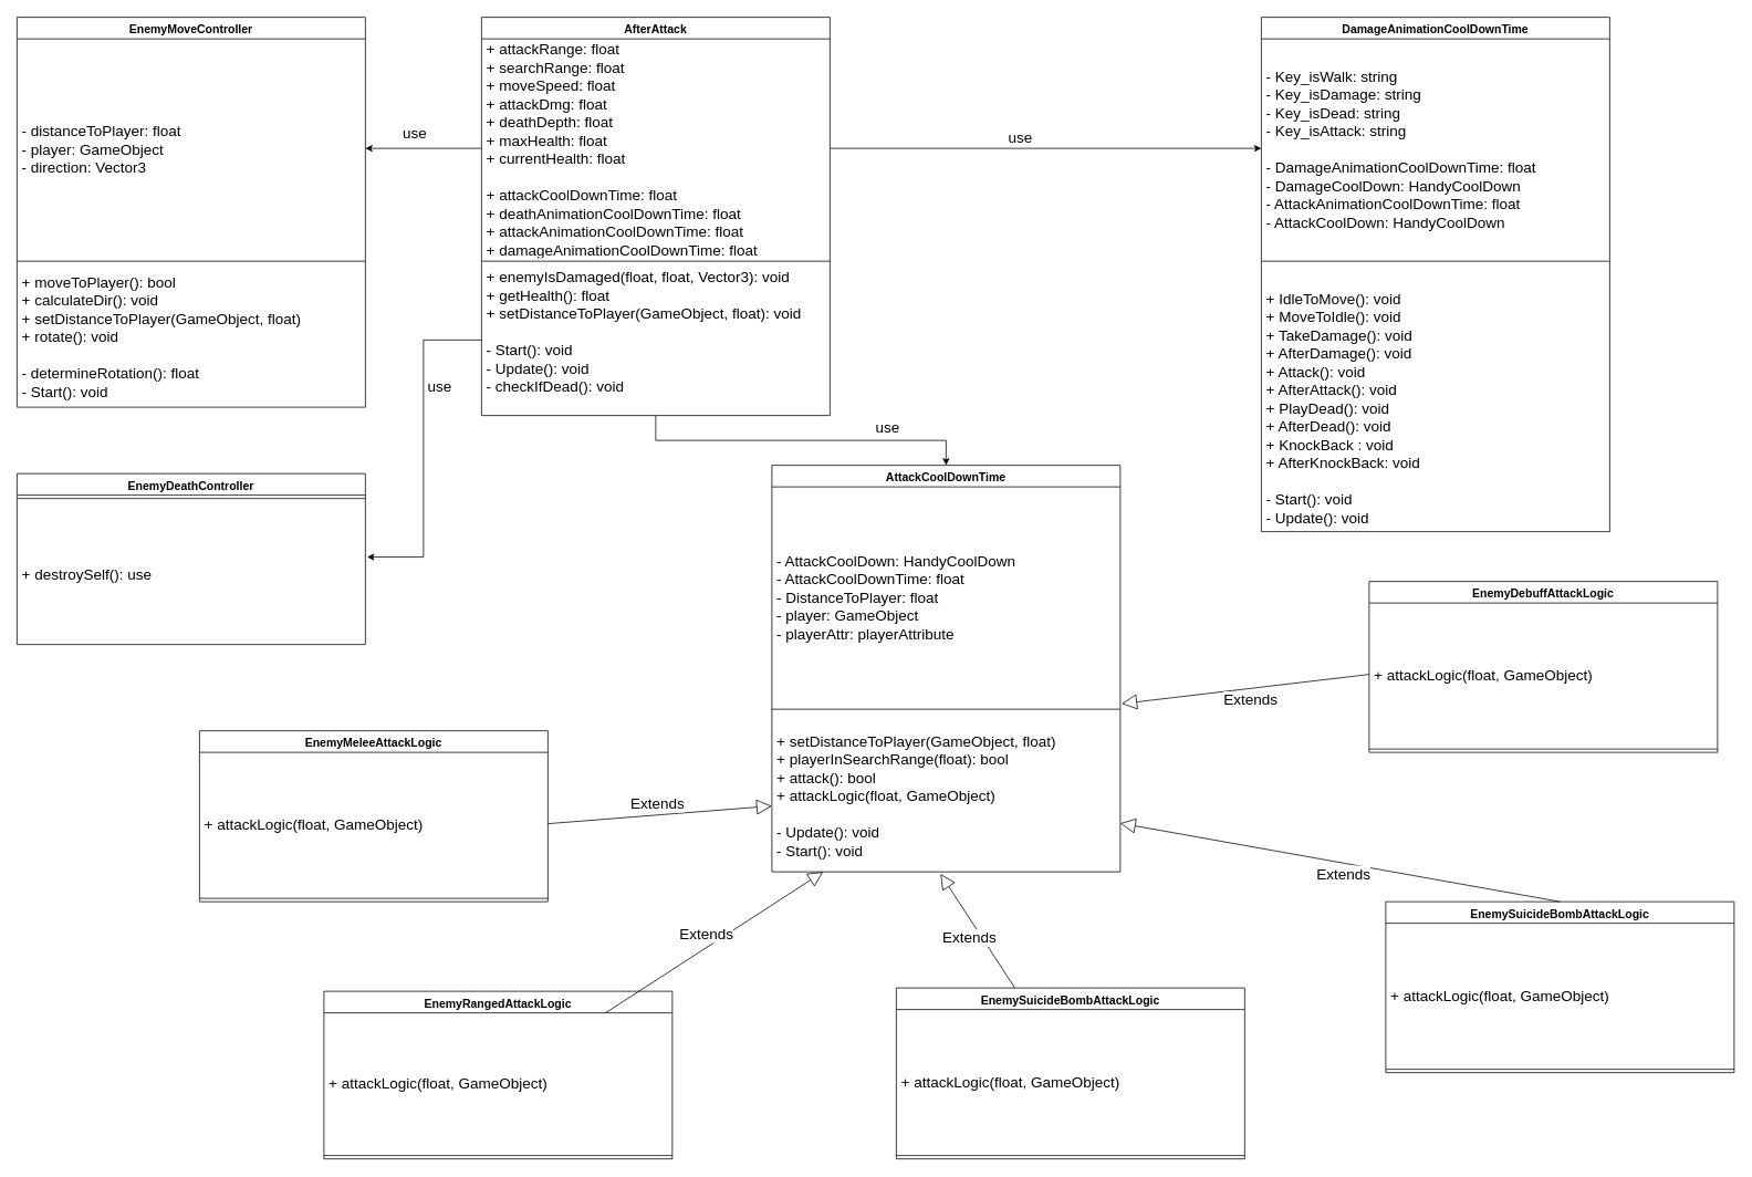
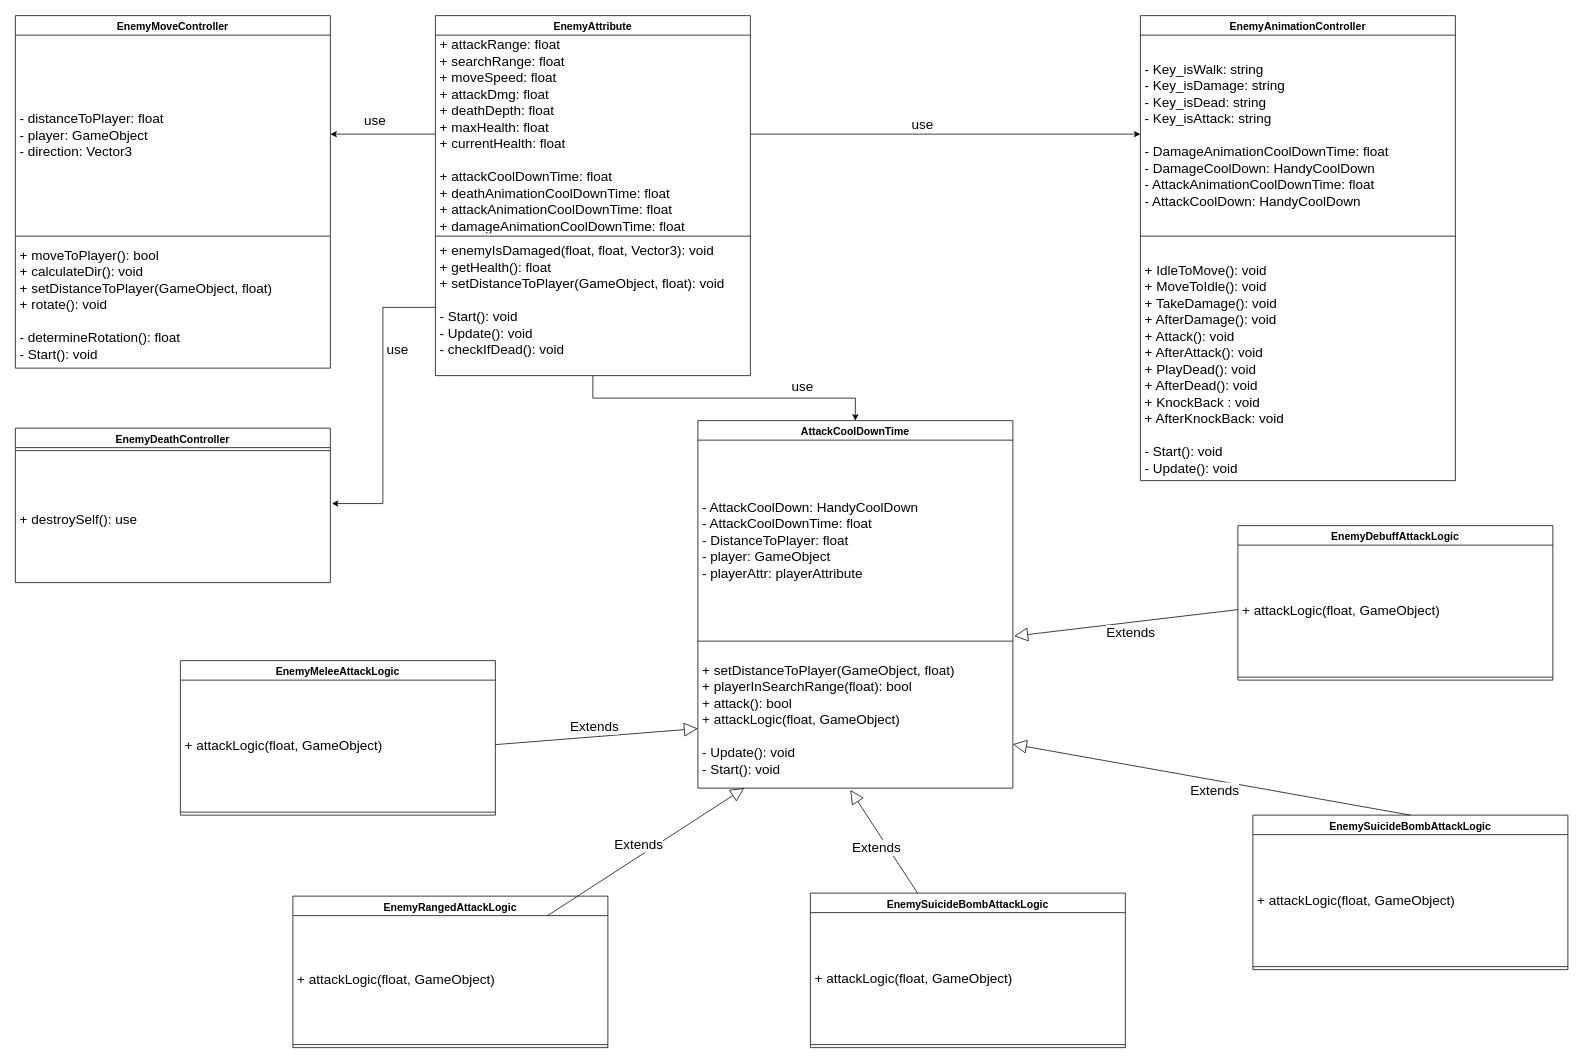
  <mxCell id="0" />
  <mxCell id="1" parent="0" />
  <mxCell id="2" style="edgeStyle=orthogonalEdgeStyle;rounded=0;orthogonalLoop=1;jettySize=auto;html=1;entryX=0.5;entryY=0;entryDx=0;entryDy=0;fontSize=18;" edge="1" parent="1" source="3" target="21"><mxGeometry relative="1" as="geometry" /></mxCell>
- <mxCell id="3" value="AfterAttack" style="swimlane;fontStyle=1;align=center;verticalAlign=top;childLayout=stackLayout;horizontal=1;startSize=26;horizontalStack=0;resizeParent=1;resizeParentMax=0;resizeLast=0;collapsible=1;marginBottom=0;fontSize=14;" vertex="1" parent="1"><mxGeometry x="580" y="20" width="420" height="480" as="geometry" /></mxCell>
+ <mxCell id="3" value="EnemyAttribute" style="swimlane;fontStyle=1;align=center;verticalAlign=top;childLayout=stackLayout;horizontal=1;startSize=26;horizontalStack=0;resizeParent=1;resizeParentMax=0;resizeLast=0;collapsible=1;marginBottom=0;fontSize=14;" vertex="1" parent="1"><mxGeometry x="580" y="20" width="420" height="480" as="geometry" /></mxCell>
  <mxCell id="4" value="+ attackRange: float&#10;+ searchRange: float&#10;+ moveSpeed: float&#10;+ attackDmg: float&#10;+ deathDepth: float&#10;+ maxHealth: float&#10;+ currentHealth: float&#10;&#10;+ attackCoolDownTime: float&#10;+ deathAnimationCoolDownTime: float&#10;+ attackAnimationCoolDownTime: float&#10;+ damageAnimationCoolDownTime: float&#10;- deathCoolDown: HandyCoolDown&#10;" style="text;strokeColor=none;fillColor=none;align=left;verticalAlign=middle;spacingLeft=4;spacingRight=4;overflow=hidden;rotatable=0;points=[[0,0.5],[1,0.5]];portConstraint=eastwest;fontSize=18;" vertex="1" parent="3"><mxGeometry y="26" width="420" height="264" as="geometry" /></mxCell>
  <mxCell id="5" value="" style="line;strokeWidth=1;fillColor=none;align=left;verticalAlign=middle;spacingTop=-1;spacingLeft=3;spacingRight=3;rotatable=0;labelPosition=right;points=[];portConstraint=eastwest;" vertex="1" parent="3"><mxGeometry y="290" width="420" height="8" as="geometry" /></mxCell>
  <mxCell id="6" value="+ enemyIsDamaged(float, float, Vector3): void&#10;+ getHealth(): float&#10;+ setDistanceToPlayer(GameObject, float): void&#10;&#10;- Start(): void&#10;- Update(): void&#10;- checkIfDead(): void&#10;" style="text;strokeColor=none;fillColor=none;align=left;verticalAlign=middle;spacingLeft=4;spacingRight=4;overflow=hidden;rotatable=0;points=[[0,0.5],[1,0.5]];portConstraint=eastwest;fontSize=18;" vertex="1" parent="3"><mxGeometry y="298" width="420" height="182" as="geometry" /></mxCell>
  <mxCell id="7" value="EnemyMoveController" style="swimlane;fontStyle=1;align=center;verticalAlign=top;childLayout=stackLayout;horizontal=1;startSize=26;horizontalStack=0;resizeParent=1;resizeParentMax=0;resizeLast=0;collapsible=1;marginBottom=0;fontSize=14;" vertex="1" parent="1"><mxGeometry x="20" y="20" width="420" height="470" as="geometry" /></mxCell>
  <mxCell id="8" value="- distanceToPlayer: float&#10;- player: GameObject&#10;- direction: Vector3" style="text;strokeColor=none;fillColor=none;align=left;verticalAlign=middle;spacingLeft=4;spacingRight=4;overflow=hidden;rotatable=0;points=[[0,0.5],[1,0.5]];portConstraint=eastwest;fontSize=18;" vertex="1" parent="7"><mxGeometry y="26" width="420" height="264" as="geometry" /></mxCell>
  <mxCell id="9" value="" style="line;strokeWidth=1;fillColor=none;align=left;verticalAlign=middle;spacingTop=-1;spacingLeft=3;spacingRight=3;rotatable=0;labelPosition=right;points=[];portConstraint=eastwest;" vertex="1" parent="7"><mxGeometry y="290" width="420" height="8" as="geometry" /></mxCell>
  <mxCell id="10" value="+ moveToPlayer(): bool&#10;+ calculateDir(): void&#10;+ setDistanceToPlayer(GameObject, float)&#10;+ rotate(): void&#10;&#10;- determineRotation(): float&#10;- Start(): void" style="text;strokeColor=none;fillColor=none;align=left;verticalAlign=middle;spacingLeft=4;spacingRight=4;overflow=hidden;rotatable=0;points=[[0,0.5],[1,0.5]];portConstraint=eastwest;fontSize=18;" vertex="1" parent="7"><mxGeometry y="298" width="420" height="172" as="geometry" /></mxCell>
  <mxCell id="11" value="EnemyMeleeAttackLogic" style="swimlane;fontStyle=1;align=center;verticalAlign=top;childLayout=stackLayout;horizontal=1;startSize=26;horizontalStack=0;resizeParent=1;resizeParentMax=0;resizeLast=0;collapsible=1;marginBottom=0;fontSize=14;" vertex="1" parent="1"><mxGeometry x="240" y="880" width="420" height="206" as="geometry" /></mxCell>
  <mxCell id="12" value="+ attackLogic(float, GameObject)" style="text;strokeColor=none;fillColor=none;align=left;verticalAlign=middle;spacingLeft=4;spacingRight=4;overflow=hidden;rotatable=0;points=[[0,0.5],[1,0.5]];portConstraint=eastwest;fontSize=18;" vertex="1" parent="11"><mxGeometry y="26" width="420" height="172" as="geometry" /></mxCell>
  <mxCell id="13" value="" style="line;strokeWidth=1;fillColor=none;align=left;verticalAlign=middle;spacingTop=-1;spacingLeft=3;spacingRight=3;rotatable=0;labelPosition=right;points=[];portConstraint=eastwest;" vertex="1" parent="11"><mxGeometry y="198" width="420" height="8" as="geometry" /></mxCell>
- <mxCell id="14" value="DamageAnimationCoolDownTime" style="swimlane;fontStyle=1;align=center;verticalAlign=top;childLayout=stackLayout;horizontal=1;startSize=26;horizontalStack=0;resizeParent=1;resizeParentMax=0;resizeLast=0;collapsible=1;marginBottom=0;fontSize=14;" vertex="1" parent="1"><mxGeometry x="1520" y="20" width="420" height="620" as="geometry" /></mxCell>
+ <mxCell id="14" value="EnemyAnimationController" style="swimlane;fontStyle=1;align=center;verticalAlign=top;childLayout=stackLayout;horizontal=1;startSize=26;horizontalStack=0;resizeParent=1;resizeParentMax=0;resizeLast=0;collapsible=1;marginBottom=0;fontSize=14;" vertex="1" parent="1"><mxGeometry x="1520" y="20" width="420" height="620" as="geometry" /></mxCell>
  <mxCell id="15" value="- Key_isWalk: string&#10;- Key_isDamage: string&#10;- Key_isDead: string&#10;- Key_isAttack: string&#10;&#10;- DamageAnimationCoolDownTime: float&#10;- DamageCoolDown: HandyCoolDown&#10;- AttackAnimationCoolDownTime: float&#10;- AttackCoolDown: HandyCoolDown" style="text;strokeColor=none;fillColor=none;align=left;verticalAlign=middle;spacingLeft=4;spacingRight=4;overflow=hidden;rotatable=0;points=[[0,0.5],[1,0.5]];portConstraint=eastwest;fontSize=18;" vertex="1" parent="14"><mxGeometry y="26" width="420" height="264" as="geometry" /></mxCell>
  <mxCell id="16" value="" style="line;strokeWidth=1;fillColor=none;align=left;verticalAlign=middle;spacingTop=-1;spacingLeft=3;spacingRight=3;rotatable=0;labelPosition=right;points=[];portConstraint=eastwest;" vertex="1" parent="14"><mxGeometry y="290" width="420" height="8" as="geometry" /></mxCell>
  <mxCell id="17" value="&#10;+ IdleToMove(): void&#10;+ MoveToIdle(): void&#10;+ TakeDamage(): void&#10;+ AfterDamage(): void&#10;+ Attack(): void&#10;+ AfterAttack(): void&#10;+ PlayDead(): void&#10;+ AfterDead(): void&#10;+ KnockBack : void&#10;+ AfterKnockBack: void&#10;&#10;- Start(): void&#10;- Update(): void" style="text;strokeColor=none;fillColor=none;align=left;verticalAlign=middle;spacingLeft=4;spacingRight=4;overflow=hidden;rotatable=0;points=[[0,0.5],[1,0.5]];portConstraint=eastwest;fontSize=18;" vertex="1" parent="14"><mxGeometry y="298" width="420" height="322" as="geometry" /></mxCell>
  <mxCell id="18" value="EnemyDeathController" style="swimlane;fontStyle=1;align=center;verticalAlign=top;childLayout=stackLayout;horizontal=1;startSize=26;horizontalStack=0;resizeParent=1;resizeParentMax=0;resizeLast=0;collapsible=1;marginBottom=0;fontSize=14;" vertex="1" parent="1"><mxGeometry x="20" y="570" width="420" height="206" as="geometry" /></mxCell>
  <mxCell id="19" value="" style="line;strokeWidth=1;fillColor=none;align=left;verticalAlign=middle;spacingTop=-1;spacingLeft=3;spacingRight=3;rotatable=0;labelPosition=right;points=[];portConstraint=eastwest;" vertex="1" parent="18"><mxGeometry y="26" width="420" height="8" as="geometry" /></mxCell>
  <mxCell id="20" value="+ destroySelf(): use" style="text;strokeColor=none;fillColor=none;align=left;verticalAlign=middle;spacingLeft=4;spacingRight=4;overflow=hidden;rotatable=0;points=[[0,0.5],[1,0.5]];portConstraint=eastwest;fontSize=18;" vertex="1" parent="18"><mxGeometry y="34" width="420" height="172" as="geometry" /></mxCell>
  <mxCell id="21" value="AttackCoolDownTime" style="swimlane;fontStyle=1;align=center;verticalAlign=top;childLayout=stackLayout;horizontal=1;startSize=26;horizontalStack=0;resizeParent=1;resizeParentMax=0;resizeLast=0;collapsible=1;marginBottom=0;fontSize=14;" vertex="1" parent="1"><mxGeometry x="930" y="560" width="420" height="490" as="geometry" /></mxCell>
  <mxCell id="22" value="- AttackCoolDown: HandyCoolDown&#10;- AttackCoolDownTime: float&#10;- DistanceToPlayer: float&#10;- player: GameObject&#10;- playerAttr: playerAttribute" style="text;strokeColor=none;fillColor=none;align=left;verticalAlign=middle;spacingLeft=4;spacingRight=4;overflow=hidden;rotatable=0;points=[[0,0.5],[1,0.5]];portConstraint=eastwest;fontSize=18;" vertex="1" parent="21"><mxGeometry y="26" width="420" height="264" as="geometry" /></mxCell>
  <mxCell id="23" value="" style="line;strokeWidth=1;fillColor=none;align=left;verticalAlign=middle;spacingTop=-1;spacingLeft=3;spacingRight=3;rotatable=0;labelPosition=right;points=[];portConstraint=eastwest;" vertex="1" parent="21"><mxGeometry y="290" width="420" height="8" as="geometry" /></mxCell>
  <mxCell id="24" value="&#10;+ setDistanceToPlayer(GameObject, float)&#10;+ playerInSearchRange(float): bool&#10;+ attack(): bool&#10;+ attackLogic(float, GameObject)&#10;&#10;- Update(): void&#10;- Start(): void&#10;" style="text;strokeColor=none;fillColor=none;align=left;verticalAlign=middle;spacingLeft=4;spacingRight=4;overflow=hidden;rotatable=0;points=[[0,0.5],[1,0.5]];portConstraint=eastwest;fontSize=18;" vertex="1" parent="21"><mxGeometry y="298" width="420" height="192" as="geometry" /></mxCell>
  <mxCell id="25" style="edgeStyle=orthogonalEdgeStyle;rounded=0;orthogonalLoop=1;jettySize=auto;html=1;fontSize=18;" edge="1" parent="1" source="4" target="8"><mxGeometry relative="1" as="geometry"><Array as="points"><mxPoint x="510" y="178" /><mxPoint x="510" y="178" /></Array></mxGeometry></mxCell>
  <mxCell id="26" style="edgeStyle=orthogonalEdgeStyle;rounded=0;orthogonalLoop=1;jettySize=auto;html=1;entryX=0;entryY=0.5;entryDx=0;entryDy=0;fontSize=18;" edge="1" parent="1" source="4" target="15"><mxGeometry relative="1" as="geometry" /></mxCell>
  <mxCell id="27" style="edgeStyle=orthogonalEdgeStyle;rounded=0;orthogonalLoop=1;jettySize=auto;html=1;entryX=1.005;entryY=0.387;entryDx=0;entryDy=0;entryPerimeter=0;fontSize=18;" edge="1" parent="1" source="6" target="20"><mxGeometry relative="1" as="geometry" /></mxCell>
  <mxCell id="28" value="Extends" style="endArrow=block;endSize=16;endFill=0;html=1;fontSize=18;exitX=1;exitY=0.5;exitDx=0;exitDy=0;" edge="1" parent="1" source="12" target="24"><mxGeometry x="-0.019" y="14" width="160" relative="1" as="geometry"><mxPoint x="1230" y="860" as="sourcePoint" /><mxPoint x="1120" y="1260" as="targetPoint" /><mxPoint x="1" as="offset" /></mxGeometry></mxCell>
  <mxCell id="29" value="EnemyRangedAttackLogic" style="swimlane;fontStyle=1;align=center;verticalAlign=top;childLayout=stackLayout;horizontal=1;startSize=26;horizontalStack=0;resizeParent=1;resizeParentMax=0;resizeLast=0;collapsible=1;marginBottom=0;fontSize=14;" vertex="1" parent="1"><mxGeometry x="390" y="1194" width="420" height="202" as="geometry" /></mxCell>
  <mxCell id="30" value="+ attackLogic(float, GameObject)" style="text;strokeColor=none;fillColor=none;align=left;verticalAlign=middle;spacingLeft=4;spacingRight=4;overflow=hidden;rotatable=0;points=[[0,0.5],[1,0.5]];portConstraint=eastwest;fontSize=18;" vertex="1" parent="29"><mxGeometry y="26" width="420" height="168" as="geometry" /></mxCell>
  <mxCell id="31" value="" style="line;strokeWidth=1;fillColor=none;align=left;verticalAlign=middle;spacingTop=-1;spacingLeft=3;spacingRight=3;rotatable=0;labelPosition=right;points=[];portConstraint=eastwest;" vertex="1" parent="29"><mxGeometry y="194" width="420" height="8" as="geometry" /></mxCell>
  <mxCell id="32" value="Extends" style="endArrow=block;endSize=16;endFill=0;html=1;fontSize=18;" edge="1" parent="1" source="30" target="24"><mxGeometry x="-0.019" y="14" width="160" relative="1" as="geometry"><mxPoint x="480" y="1312" as="sourcePoint" /><mxPoint x="706.341" y="1080" as="targetPoint" /><mxPoint x="1" as="offset" /></mxGeometry></mxCell>
  <mxCell id="33" value="EnemySuicideBombAttackLogic" style="swimlane;fontStyle=1;align=center;verticalAlign=top;childLayout=stackLayout;horizontal=1;startSize=26;horizontalStack=0;resizeParent=1;resizeParentMax=0;resizeLast=0;collapsible=1;marginBottom=0;fontSize=14;" vertex="1" parent="1"><mxGeometry x="1080" y="1190" width="420" height="206" as="geometry" /></mxCell>
  <mxCell id="34" value="+ attackLogic(float, GameObject)" style="text;strokeColor=none;fillColor=none;align=left;verticalAlign=middle;spacingLeft=4;spacingRight=4;overflow=hidden;rotatable=0;points=[[0,0.5],[1,0.5]];portConstraint=eastwest;fontSize=18;" vertex="1" parent="33"><mxGeometry y="26" width="420" height="172" as="geometry" /></mxCell>
  <mxCell id="35" value="" style="line;strokeWidth=1;fillColor=none;align=left;verticalAlign=middle;spacingTop=-1;spacingLeft=3;spacingRight=3;rotatable=0;labelPosition=right;points=[];portConstraint=eastwest;" vertex="1" parent="33"><mxGeometry y="198" width="420" height="8" as="geometry" /></mxCell>
  <mxCell id="36" value="EnemySuicideBombAttackLogic" style="swimlane;fontStyle=1;align=center;verticalAlign=top;childLayout=stackLayout;horizontal=1;startSize=26;horizontalStack=0;resizeParent=1;resizeParentMax=0;resizeLast=0;collapsible=1;marginBottom=0;fontSize=14;" vertex="1" parent="1"><mxGeometry x="1670" y="1086" width="420" height="206" as="geometry" /></mxCell>
  <mxCell id="37" value="+ attackLogic(float, GameObject)" style="text;strokeColor=none;fillColor=none;align=left;verticalAlign=middle;spacingLeft=4;spacingRight=4;overflow=hidden;rotatable=0;points=[[0,0.5],[1,0.5]];portConstraint=eastwest;fontSize=18;" vertex="1" parent="36"><mxGeometry y="26" width="420" height="172" as="geometry" /></mxCell>
  <mxCell id="38" value="" style="line;strokeWidth=1;fillColor=none;align=left;verticalAlign=middle;spacingTop=-1;spacingLeft=3;spacingRight=3;rotatable=0;labelPosition=right;points=[];portConstraint=eastwest;" vertex="1" parent="36"><mxGeometry y="198" width="420" height="8" as="geometry" /></mxCell>
  <mxCell id="39" value="Extends" style="endArrow=block;endSize=16;endFill=0;html=1;fontSize=18;entryX=0.484;entryY=1.013;entryDx=0;entryDy=0;entryPerimeter=0;" edge="1" parent="1" source="33" target="24"><mxGeometry x="-0.019" y="14" width="160" relative="1" as="geometry"><mxPoint x="739.6" y="1230" as="sourcePoint" /><mxPoint x="1001.886" y="1060" as="targetPoint" /><mxPoint x="1" as="offset" /></mxGeometry></mxCell>
  <mxCell id="40" value="Extends" style="endArrow=block;endSize=16;endFill=0;html=1;fontSize=18;exitX=0.5;exitY=0;exitDx=0;exitDy=0;" edge="1" parent="1" source="36" target="24"><mxGeometry x="-0.019" y="14" width="160" relative="1" as="geometry"><mxPoint x="1232.882" y="1200" as="sourcePoint" /><mxPoint x="1143.28" y="1062.496" as="targetPoint" /><mxPoint x="1" as="offset" /></mxGeometry></mxCell>
  <mxCell id="41" value="EnemyDebuffAttackLogic" style="swimlane;fontStyle=1;align=center;verticalAlign=top;childLayout=stackLayout;horizontal=1;startSize=26;horizontalStack=0;resizeParent=1;resizeParentMax=0;resizeLast=0;collapsible=1;marginBottom=0;fontSize=14;" vertex="1" parent="1"><mxGeometry x="1650" y="700" width="420" height="206" as="geometry" /></mxCell>
  <mxCell id="42" value="+ attackLogic(float, GameObject)" style="text;strokeColor=none;fillColor=none;align=left;verticalAlign=middle;spacingLeft=4;spacingRight=4;overflow=hidden;rotatable=0;points=[[0,0.5],[1,0.5]];portConstraint=eastwest;fontSize=18;" vertex="1" parent="41"><mxGeometry y="26" width="420" height="172" as="geometry" /></mxCell>
  <mxCell id="43" value="" style="line;strokeWidth=1;fillColor=none;align=left;verticalAlign=middle;spacingTop=-1;spacingLeft=3;spacingRight=3;rotatable=0;labelPosition=right;points=[];portConstraint=eastwest;" vertex="1" parent="41"><mxGeometry y="198" width="420" height="8" as="geometry" /></mxCell>
  <mxCell id="44" value="Extends" style="endArrow=block;endSize=16;endFill=0;html=1;fontSize=18;exitX=0;exitY=0.5;exitDx=0;exitDy=0;entryX=1.004;entryY=0.99;entryDx=0;entryDy=0;entryPerimeter=0;" edge="1" parent="1" source="42" target="22"><mxGeometry x="-0.019" y="14" width="160" relative="1" as="geometry"><mxPoint x="1760" y="940" as="sourcePoint" /><mxPoint x="1360" y="955.738" as="targetPoint" /><mxPoint x="1" as="offset" /></mxGeometry></mxCell>
  <mxCell id="45" value="use" style="text;html=1;strokeColor=none;fillColor=none;align=center;verticalAlign=middle;whiteSpace=wrap;rounded=0;fontSize=18;" vertex="1" parent="1"><mxGeometry x="480" y="150" width="40" height="20" as="geometry" /></mxCell>
  <mxCell id="46" value="use" style="text;html=1;strokeColor=none;fillColor=none;align=center;verticalAlign=middle;whiteSpace=wrap;rounded=0;fontSize=18;" vertex="1" parent="1"><mxGeometry x="510" y="450" width="40" height="30" as="geometry" /></mxCell>
  <mxCell id="47" value="use" style="text;html=1;strokeColor=none;fillColor=none;align=center;verticalAlign=middle;whiteSpace=wrap;rounded=0;fontSize=18;" vertex="1" parent="1"><mxGeometry x="1210" y="150" width="40" height="30" as="geometry" /></mxCell>
  <mxCell id="48" value="use" style="text;html=1;strokeColor=none;fillColor=none;align=center;verticalAlign=middle;whiteSpace=wrap;rounded=0;fontSize=18;" vertex="1" parent="1"><mxGeometry x="1050" y="500" width="40" height="30" as="geometry" /></mxCell>
